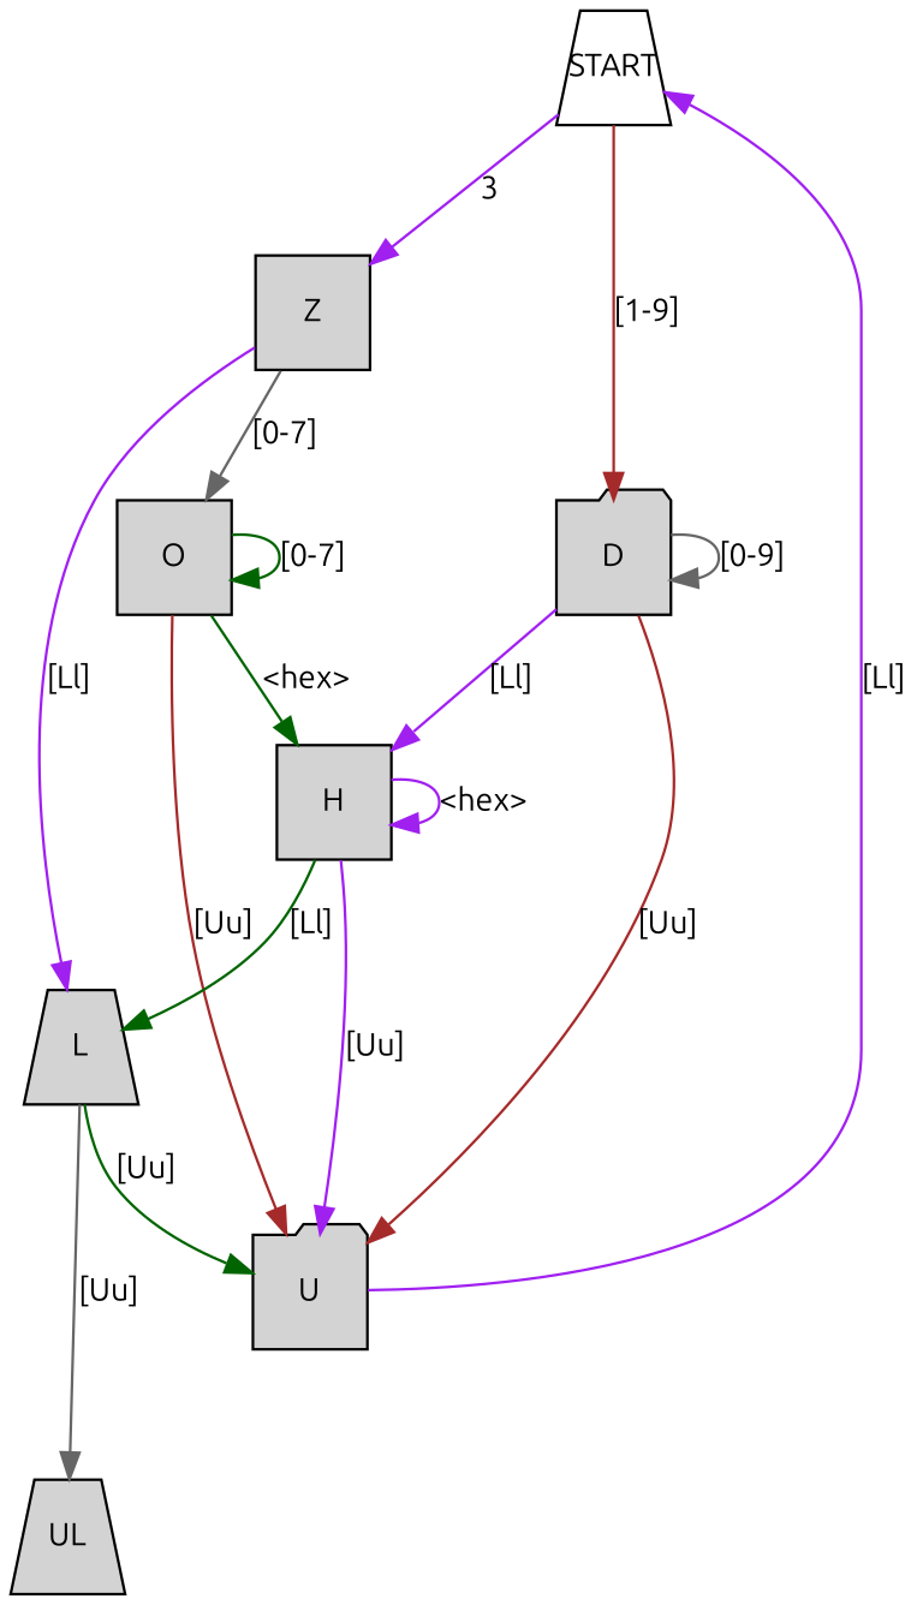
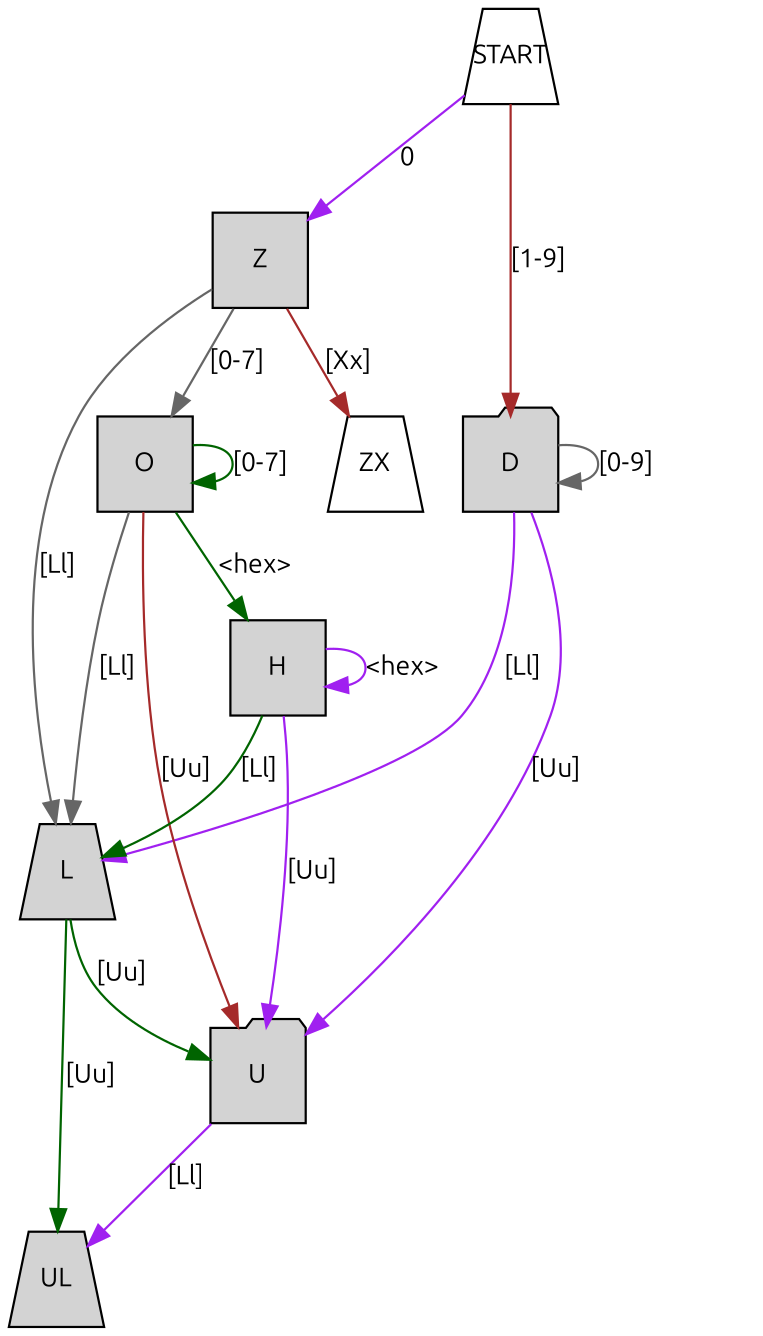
  digraph {
    fontname=Ubuntu
    node [fixedsize=true fontname=Ubuntu fontsize=12 shape=trapezium style=filled]
    edge [color=purple fontname=Ubuntu fontsize=12]
    START [height=0.6 width=0.6 style=""]
    Z [height=0.6 shape=box width=0.6]
    D [height=0.6 shape=folder width=0.6]
+   ZX [height=0.6 width=0.6 style=""]
    O [height=0.6 shape=box width=0.6]
    L [height=0.6 width=0.6]
    U [height=0.6 shape=folder width=0.6]
    H [height=0.6 shape=box width=0.6]
    UL [height=0.6 width=0.6]
-   START -> Z [label=3]
+   START -> Z [label=0]
    START -> D [color=brown label="[1-9]"]
+   Z -> ZX [color=brown label="[Xx]"]
    Z -> O [color=gray40 label="[0-7]"]
-   Z -> L [label="[Ll]"]
+   Z -> L [color=gray40 label="[Ll]"]
    D -> D [color=gray40 label="[0-9]"]
-   D -> H [label="[Ll]"]
-   D -> U [color=brown label="[Uu]"]
+   D -> L [label="[Ll]"]
+   D -> U [label="[Uu]"]
    O -> O [color=darkgreen label="[0-7]"]
+   O -> L [color=gray40 label="[Ll]"]
    O -> U [color=brown label="[Uu]"]
    O -> H [color=darkgreen label="<hex>"]
    L -> U [color=darkgreen label="[Uu]"]
-   L -> UL [color=gray40 label="[Uu]"]
-   U -> START [label="[Ll]"]
+   L -> UL [color=darkgreen label="[Uu]"]
+   U -> UL [label="[Ll]"]
    H -> L [color=darkgreen label="[Ll]"]
    H -> U [label="[Uu]"]
    H -> H [label="<hex>"]
  }
